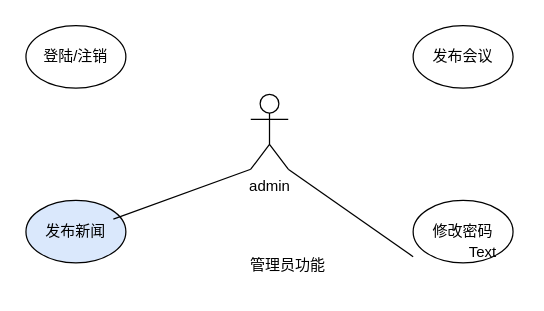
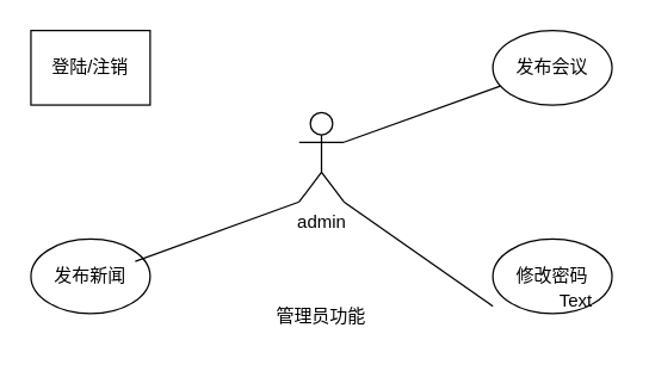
  <mxCell id="0" />
  <mxCell id="1" parent="0" />
  <mxCell id="2" value="admin" style="shape=umlActor;verticalLabelPosition=bottom;labelBackgroundColor=#ffffff;verticalAlign=top;html=1;outlineConnect=0;" vertex="1" parent="1"><mxGeometry x="200" y="75" width="30" height="60" as="geometry" /></mxCell>
- <mxCell id="3" value="登陆/注销" style="ellipse;whiteSpace=wrap;html=1;" vertex="1" parent="1"><mxGeometry x="20" y="20" width="80" height="50" as="geometry" /></mxCell>
+ <mxCell id="3" value="登陆/注销" style="whiteSpace=wrap;html=1;rounded=0;" vertex="1" parent="1"><mxGeometry x="20" y="20" width="80" height="50" as="geometry" /></mxCell>
  <mxCell id="4" value="发布会议" style="ellipse;whiteSpace=wrap;html=1;" vertex="1" parent="1"><mxGeometry x="330" y="20" width="80" height="50" as="geometry" /></mxCell>
- <mxCell id="5" value="发布新闻" style="ellipse;whiteSpace=wrap;html=1;fillColor=#dae8fc;" vertex="1" parent="1"><mxGeometry x="20" y="160" width="80" height="50" as="geometry" /></mxCell>
+ <mxCell id="5" value="发布新闻" style="ellipse;whiteSpace=wrap;html=1;" vertex="1" parent="1"><mxGeometry x="20" y="160" width="80" height="50" as="geometry" /></mxCell>
  <mxCell id="6" value="修改密码" style="ellipse;whiteSpace=wrap;html=1;" vertex="1" parent="1"><mxGeometry x="330" y="160" width="80" height="50" as="geometry" /></mxCell>
  <mxCell id="7" value="Text" style="text;html=1;resizable=0;points=[];autosize=1;align=left;verticalAlign=top;spacingTop=-4;" vertex="1" parent="1"><mxGeometry x="373" y="192" width="40" height="20" as="geometry" /></mxCell>
  <mxCell id="8" value="" style="endArrow=none;html=1;entryX=0;entryY=1;entryDx=0;entryDy=0;entryPerimeter=0;" edge="1" parent="1" target="2"><mxGeometry width="50" height="50" relative="1" as="geometry"><mxPoint x="90" y="175" as="sourcePoint" /><mxPoint x="70" y="235" as="targetPoint" /></mxGeometry></mxCell>
  <mxCell id="9" value="" style="endArrow=none;html=1;exitX=1;exitY=1;exitDx=0;exitDy=0;exitPerimeter=0;" edge="1" parent="1" source="2"><mxGeometry width="50" height="50" relative="1" as="geometry"><mxPoint x="20" y="285" as="sourcePoint" /><mxPoint x="330" y="205" as="targetPoint" /></mxGeometry></mxCell>
- <mxCell id="11" value="管理员功能" style="text;html=1;strokeColor=none;fillColor=none;align=center;verticalAlign=middle;whiteSpace=wrap;rounded=0;" vertex="1" parent="1"><mxGeometry x="195" y="197" width="70" height="30" as="geometry" /></mxCell>
+ <mxCell id="10" value="" style="endArrow=none;html=1;exitX=1;exitY=0.333;exitDx=0;exitDy=0;exitPerimeter=0;" edge="1" parent="1" source="2" target="4"><mxGeometry width="50" height="50" relative="1" as="geometry"><mxPoint x="230" y="85" as="sourcePoint" /><mxPoint x="70" y="235" as="targetPoint" /></mxGeometry></mxCell>
+ <mxCell id="11" value="管理员功能" style="text;html=1;strokeColor=none;fillColor=none;align=center;verticalAlign=middle;whiteSpace=wrap;rounded=0;" vertex="1" parent="1"><mxGeometry x="180" y="197" width="70" height="30" as="geometry" /></mxCell>
